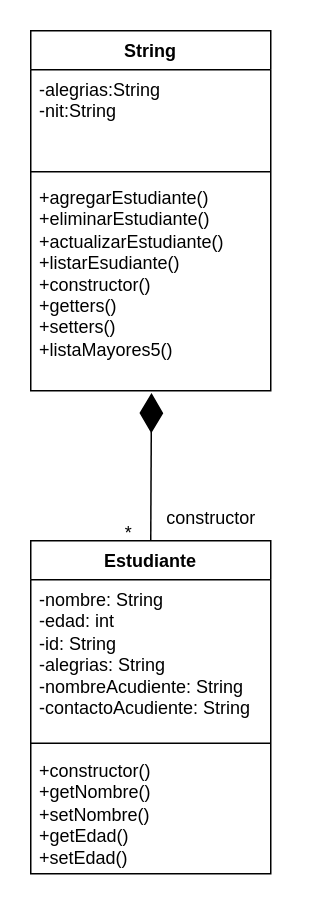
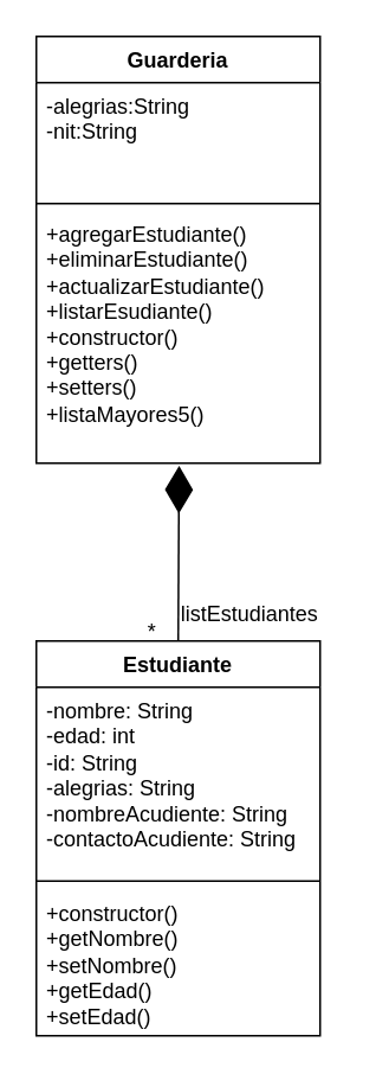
  <mxCell id="0" />
  <mxCell id="1" parent="0" />
  <mxCell id="2" value="Estudiante" style="swimlane;fontStyle=1;align=center;verticalAlign=top;childLayout=stackLayout;horizontal=1;startSize=26;horizontalStack=0;resizeParent=1;resizeParentMax=0;resizeLast=0;collapsible=1;marginBottom=0;whiteSpace=wrap;html=1;" vertex="1" parent="1"><mxGeometry x="20" y="360" width="160" height="222" as="geometry" /></mxCell>
  <mxCell id="3" value="-nombre: String&lt;div&gt;-edad: int&lt;/div&gt;&lt;div&gt;-id: String&lt;/div&gt;&lt;div&gt;-alegrias: String&lt;/div&gt;&lt;div&gt;-nombreAcudiente: String&lt;/div&gt;&lt;div&gt;-contactoAcudiente: String&lt;/div&gt;" style="text;strokeColor=none;fillColor=none;align=left;verticalAlign=top;spacingLeft=4;spacingRight=4;overflow=hidden;rotatable=0;points=[[0,0.5],[1,0.5]];portConstraint=eastwest;whiteSpace=wrap;html=1;" vertex="1" parent="2"><mxGeometry y="26" width="160" height="104" as="geometry" /></mxCell>
  <mxCell id="4" value="" style="line;strokeWidth=1;fillColor=none;align=left;verticalAlign=middle;spacingTop=-1;spacingLeft=3;spacingRight=3;rotatable=0;labelPosition=right;points=[];portConstraint=eastwest;strokeColor=inherit;" vertex="1" parent="2"><mxGeometry y="130" width="160" height="10" as="geometry" /></mxCell>
  <mxCell id="5" value="+constructor()&lt;div&gt;+getNombre()&lt;/div&gt;&lt;div&gt;+setNombre()&lt;/div&gt;&lt;div&gt;+getEdad&lt;span style=&quot;background-color: transparent; color: light-dark(rgb(0, 0, 0), rgb(255, 255, 255));&quot;&gt;()&lt;/span&gt;&lt;/div&gt;&lt;div&gt;+setEdad&lt;span style=&quot;background-color: transparent; color: light-dark(rgb(0, 0, 0), rgb(255, 255, 255));&quot;&gt;()&lt;/span&gt;&lt;/div&gt;" style="text;strokeColor=none;fillColor=none;align=left;verticalAlign=top;spacingLeft=4;spacingRight=4;overflow=hidden;rotatable=0;points=[[0,0.5],[1,0.5]];portConstraint=eastwest;whiteSpace=wrap;html=1;" vertex="1" parent="2"><mxGeometry y="140" width="160" height="82" as="geometry" /></mxCell>
- <mxCell id="6" value="constructor" style="text;html=1;align=center;verticalAlign=middle;resizable=0;points=[];autosize=1;strokeColor=none;fillColor=none;" vertex="1" parent="1"><mxGeometry x="90" y="330" width="100" height="30" as="geometry" /></mxCell>
+ <mxCell id="6" value="listEstudiantes" style="text;html=1;align=center;verticalAlign=middle;resizable=0;points=[];autosize=1;strokeColor=none;fillColor=none;" vertex="1" parent="1"><mxGeometry x="90" y="330" width="100" height="30" as="geometry" /></mxCell>
  <mxCell id="7" value="*" style="text;html=1;align=center;verticalAlign=middle;resizable=0;points=[];autosize=1;strokeColor=none;fillColor=none;" vertex="1" parent="1"><mxGeometry x="70" y="340" width="30" height="30" as="geometry" /></mxCell>
- <mxCell id="8" value="String" style="swimlane;fontStyle=1;align=center;verticalAlign=top;childLayout=stackLayout;horizontal=1;startSize=26;horizontalStack=0;resizeParent=1;resizeParentMax=0;resizeLast=0;collapsible=1;marginBottom=0;whiteSpace=wrap;html=1;" vertex="1" parent="1"><mxGeometry x="20" y="20" width="160" height="240" as="geometry" /></mxCell>
+ <mxCell id="8" value="Guarderia" style="swimlane;fontStyle=1;align=center;verticalAlign=top;childLayout=stackLayout;horizontal=1;startSize=26;horizontalStack=0;resizeParent=1;resizeParentMax=0;resizeLast=0;collapsible=1;marginBottom=0;whiteSpace=wrap;html=1;" vertex="1" parent="1"><mxGeometry x="20" y="20" width="160" height="240" as="geometry" /></mxCell>
  <mxCell id="9" value="-alegrias:String&lt;div&gt;-nit:String&lt;/div&gt;" style="text;strokeColor=none;fillColor=none;align=left;verticalAlign=top;spacingLeft=4;spacingRight=4;overflow=hidden;rotatable=0;points=[[0,0.5],[1,0.5]];portConstraint=eastwest;whiteSpace=wrap;html=1;" vertex="1" parent="8"><mxGeometry y="26" width="160" height="64" as="geometry" /></mxCell>
  <mxCell id="10" value="" style="line;strokeWidth=1;fillColor=none;align=left;verticalAlign=middle;spacingTop=-1;spacingLeft=3;spacingRight=3;rotatable=0;labelPosition=right;points=[];portConstraint=eastwest;strokeColor=inherit;" vertex="1" parent="8"><mxGeometry y="90" width="160" height="8" as="geometry" /></mxCell>
  <mxCell id="11" value="+agregarEstudiante()&lt;div&gt;+eliminarEstudiante()&lt;/div&gt;&lt;div&gt;+actualizarEstudiante()&lt;/div&gt;&lt;div&gt;+listarEsudiante()&lt;/div&gt;&lt;div&gt;+constructor()&lt;/div&gt;&lt;div&gt;+getters()&lt;/div&gt;&lt;div&gt;+setters()&lt;/div&gt;&lt;div&gt;+listaMayores5()&lt;/div&gt;&lt;div&gt;&lt;br&gt;&lt;/div&gt;" style="text;strokeColor=none;fillColor=none;align=left;verticalAlign=top;spacingLeft=4;spacingRight=4;overflow=hidden;rotatable=0;points=[[0,0.5],[1,0.5]];portConstraint=eastwest;whiteSpace=wrap;html=1;" vertex="1" parent="8"><mxGeometry y="98" width="160" height="142" as="geometry" /></mxCell>
  <mxCell id="12" value="" style="endArrow=diamondThin;endFill=1;endSize=24;html=1;rounded=0;entryX=0.503;entryY=1.01;entryDx=0;entryDy=0;entryPerimeter=0;exitX=0.5;exitY=0;exitDx=0;exitDy=0;" edge="1" parent="1" target="11"><mxGeometry width="160" relative="1" as="geometry"><mxPoint x="100" y="360" as="sourcePoint" /><mxPoint x="210" y="380" as="targetPoint" /></mxGeometry></mxCell>
